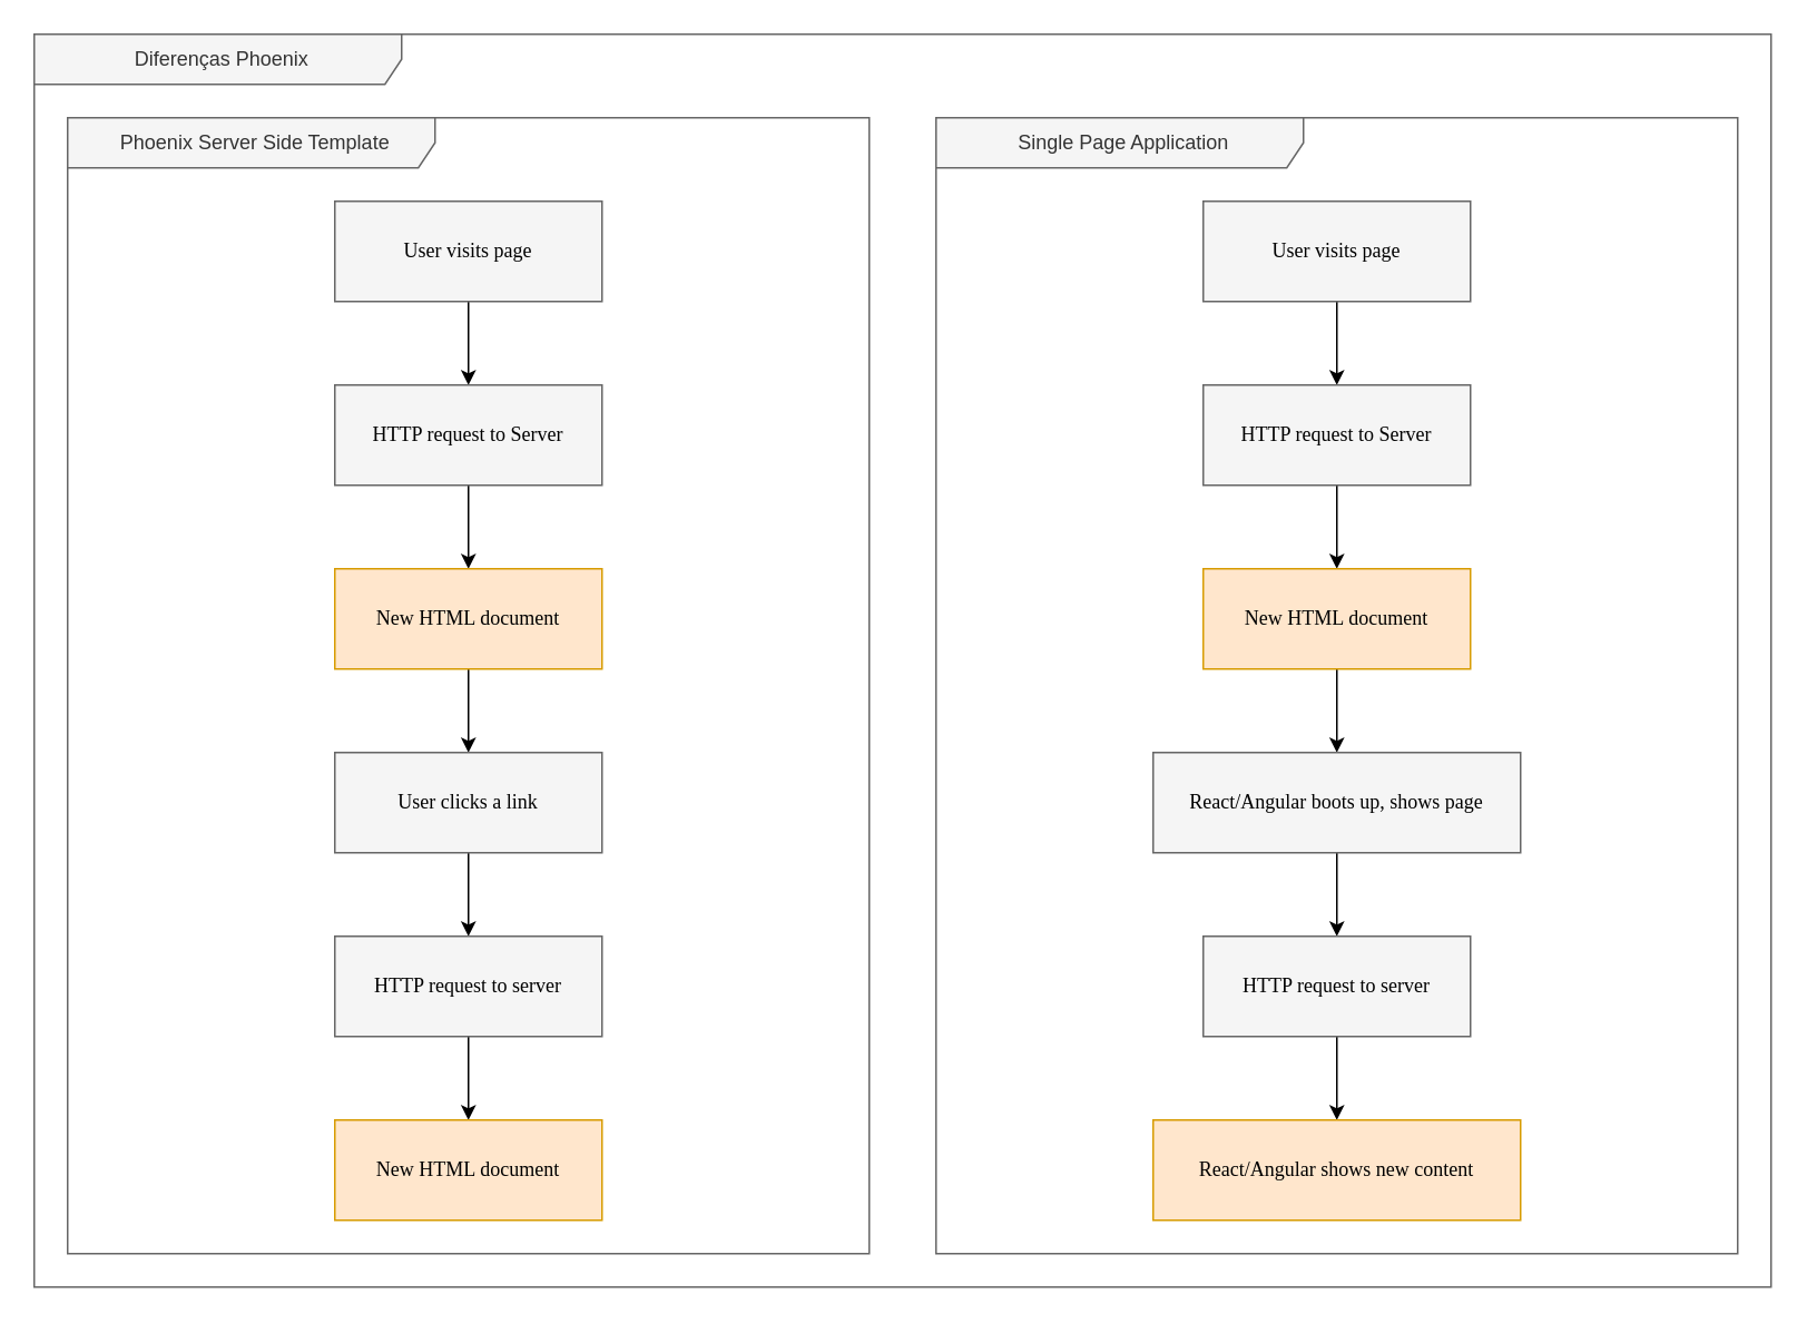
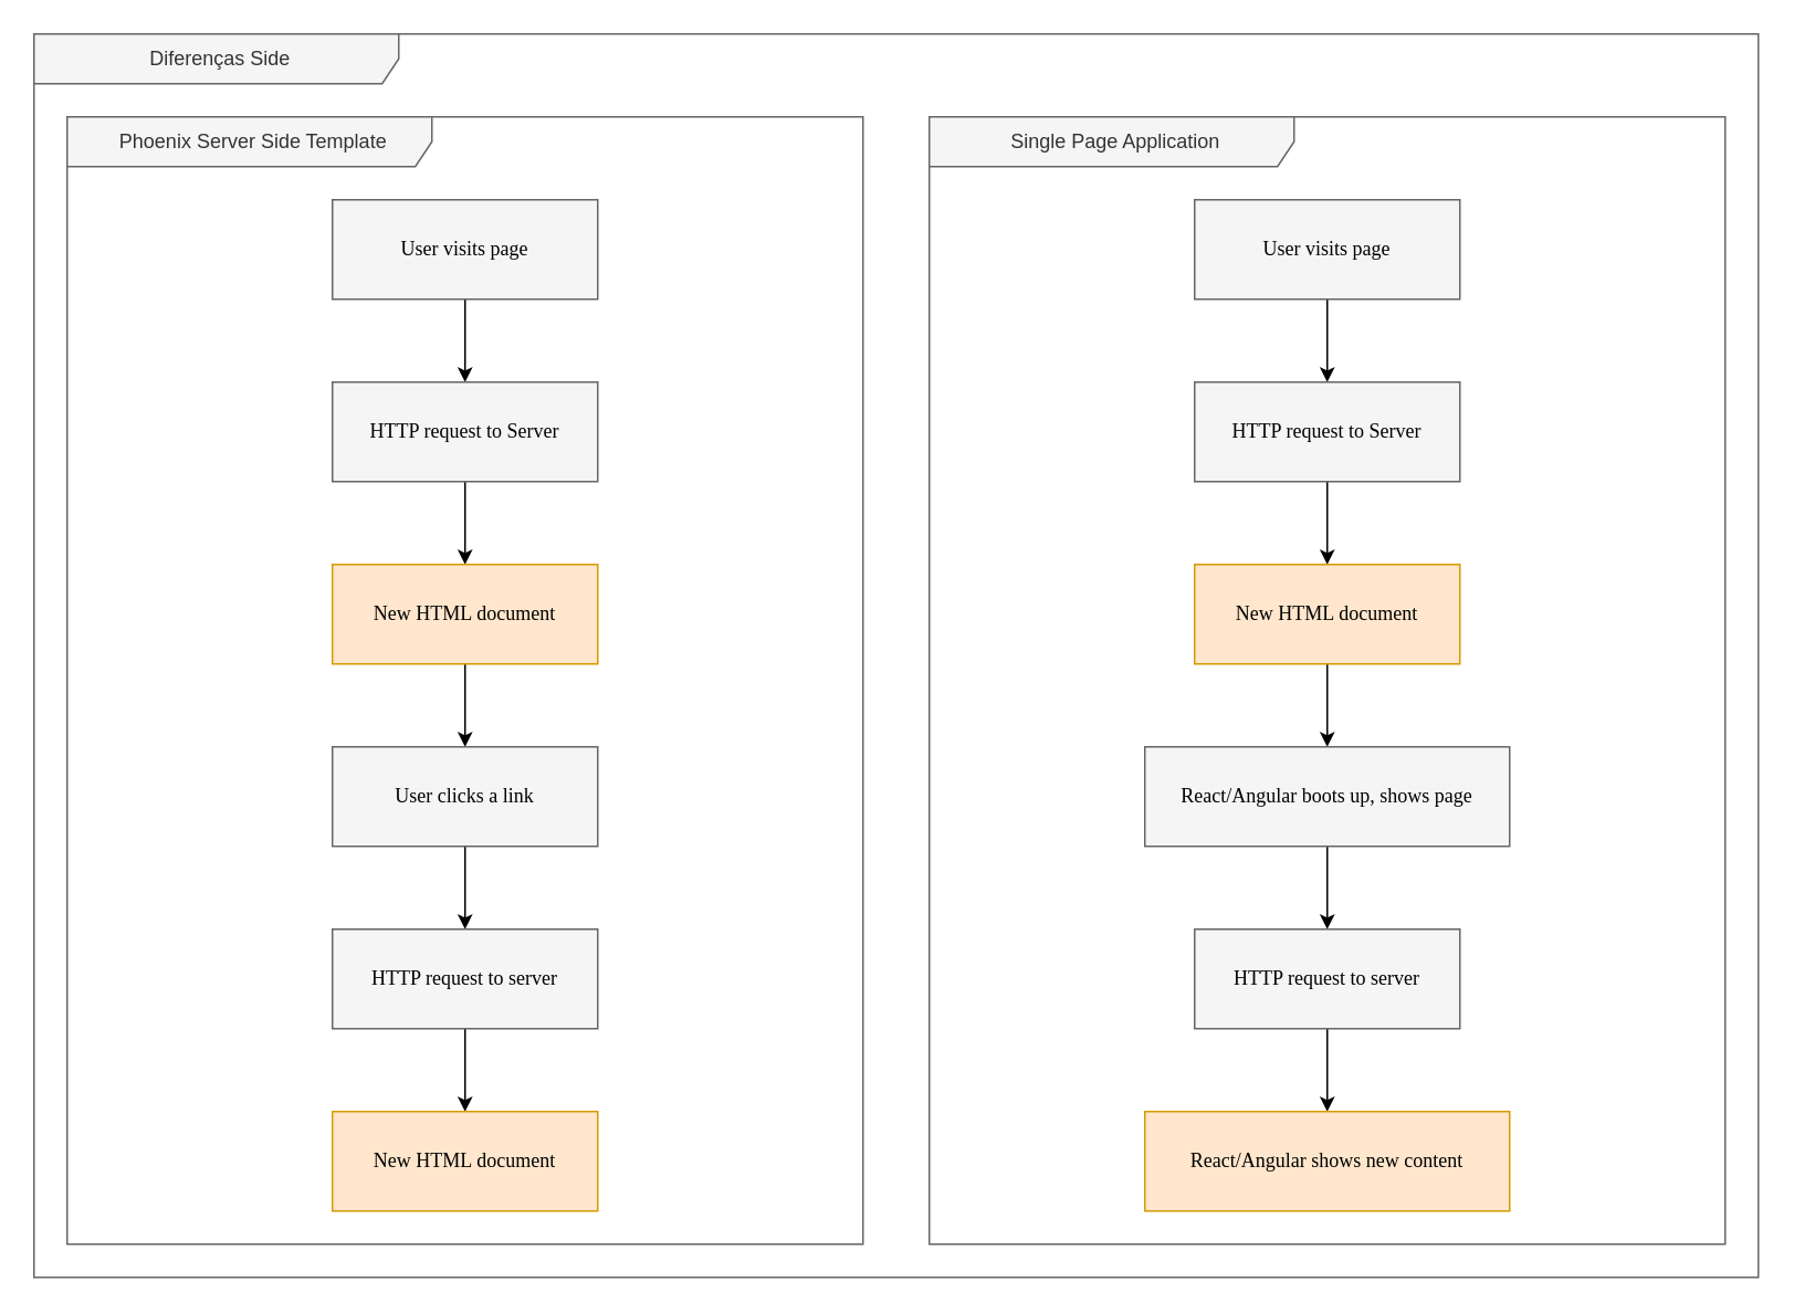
  <mxCell id="0" />
  <mxCell id="1" parent="0" />
  <mxCell id="2" value="Phoenix Server Side Template" style="shape=umlFrame;whiteSpace=wrap;html=1;width=220;height=30;boundedLbl=1;verticalAlign=middle;align=center;spacingLeft=5;rounded=0;sketch=0;fontColor=#333333;strokeColor=#666666;fillColor=#f5f5f5;" parent="1" vertex="1"><mxGeometry x="40" y="70" width="480" height="680" as="geometry" /></mxCell>
  <mxCell id="3" style="edgeStyle=orthogonalEdgeStyle;rounded=1;orthogonalLoop=1;jettySize=auto;html=1;entryX=0.5;entryY=0;entryDx=0;entryDy=0;strokeColor=#000000;" edge="1" parent="1" source="4" target="6"><mxGeometry relative="1" as="geometry" /></mxCell>
  <mxCell id="4" value="User visits page" style="rounded=0;whiteSpace=wrap;html=1;fillColor=#f5f5f5;strokeColor=#666666;fontColor=#000000;fontFamily=Verdana;" parent="1" vertex="1"><mxGeometry x="200" y="120" width="160" height="60" as="geometry" /></mxCell>
  <mxCell id="5" style="edgeStyle=orthogonalEdgeStyle;rounded=1;orthogonalLoop=1;jettySize=auto;html=1;entryX=0.5;entryY=0;entryDx=0;entryDy=0;strokeColor=#000000;" edge="1" parent="1" source="6" target="8"><mxGeometry relative="1" as="geometry" /></mxCell>
  <mxCell id="6" value="HTTP request to Server" style="rounded=0;whiteSpace=wrap;html=1;fillColor=#f5f5f5;strokeColor=#666666;fontColor=#000000;fontFamily=Verdana;" parent="1" vertex="1"><mxGeometry x="200" y="230" width="160" height="60" as="geometry" /></mxCell>
  <mxCell id="7" style="edgeStyle=orthogonalEdgeStyle;rounded=1;orthogonalLoop=1;jettySize=auto;html=1;entryX=0.5;entryY=0;entryDx=0;entryDy=0;strokeColor=#000000;" edge="1" parent="1" source="8" target="10"><mxGeometry relative="1" as="geometry" /></mxCell>
  <mxCell id="8" value="New HTML document" style="rounded=0;whiteSpace=wrap;html=1;fillColor=#ffe6cc;strokeColor=#d79b00;fontFamily=Verdana;fontColor=#000000;" vertex="1" parent="1"><mxGeometry x="200" y="340" width="160" height="60" as="geometry" /></mxCell>
  <mxCell id="9" style="edgeStyle=orthogonalEdgeStyle;rounded=1;orthogonalLoop=1;jettySize=auto;html=1;strokeColor=#000000;" edge="1" parent="1" source="10" target="12"><mxGeometry relative="1" as="geometry" /></mxCell>
  <mxCell id="10" value="User clicks a link" style="rounded=0;whiteSpace=wrap;html=1;fillColor=#f5f5f5;strokeColor=#666666;fontColor=#000000;fontFamily=Verdana;" vertex="1" parent="1"><mxGeometry x="200" y="450" width="160" height="60" as="geometry" /></mxCell>
  <mxCell id="11" style="edgeStyle=orthogonalEdgeStyle;rounded=1;orthogonalLoop=1;jettySize=auto;html=1;strokeColor=#000000;" edge="1" parent="1" source="12" target="13"><mxGeometry relative="1" as="geometry" /></mxCell>
  <mxCell id="12" value="HTTP request to server" style="rounded=0;whiteSpace=wrap;html=1;fillColor=#f5f5f5;strokeColor=#666666;fontColor=#000000;fontFamily=Verdana;" vertex="1" parent="1"><mxGeometry x="200" y="560" width="160" height="60" as="geometry" /></mxCell>
  <mxCell id="13" value="New HTML document" style="rounded=0;whiteSpace=wrap;html=1;fillColor=#ffe6cc;strokeColor=#d79b00;fontFamily=Verdana;fontColor=#000000;" vertex="1" parent="1"><mxGeometry x="200" y="670" width="160" height="60" as="geometry" /></mxCell>
  <mxCell id="14" value="Single Page Application" style="shape=umlFrame;whiteSpace=wrap;html=1;width=220;height=30;boundedLbl=1;verticalAlign=middle;align=center;spacingLeft=5;rounded=0;sketch=0;fontColor=#333333;strokeColor=#666666;fillColor=#f5f5f5;" vertex="1" parent="1"><mxGeometry x="560" y="70" width="480" height="680" as="geometry" /></mxCell>
  <mxCell id="15" style="edgeStyle=orthogonalEdgeStyle;rounded=1;orthogonalLoop=1;jettySize=auto;html=1;entryX=0.5;entryY=0;entryDx=0;entryDy=0;strokeColor=#000000;" edge="1" parent="1" source="16" target="18"><mxGeometry relative="1" as="geometry" /></mxCell>
  <mxCell id="16" value="User visits page" style="rounded=0;whiteSpace=wrap;html=1;fillColor=#f5f5f5;strokeColor=#666666;fontColor=#000000;fontFamily=Verdana;" vertex="1" parent="1"><mxGeometry x="720" y="120" width="160" height="60" as="geometry" /></mxCell>
  <mxCell id="17" style="edgeStyle=orthogonalEdgeStyle;rounded=1;orthogonalLoop=1;jettySize=auto;html=1;entryX=0.5;entryY=0;entryDx=0;entryDy=0;strokeColor=#000000;" edge="1" parent="1" source="18" target="20"><mxGeometry relative="1" as="geometry" /></mxCell>
  <mxCell id="18" value="HTTP request to Server" style="rounded=0;whiteSpace=wrap;html=1;fillColor=#f5f5f5;strokeColor=#666666;fontColor=#000000;fontFamily=Verdana;" vertex="1" parent="1"><mxGeometry x="720" y="230" width="160" height="60" as="geometry" /></mxCell>
  <mxCell id="19" style="edgeStyle=orthogonalEdgeStyle;rounded=1;orthogonalLoop=1;jettySize=auto;html=1;entryX=0.5;entryY=0;entryDx=0;entryDy=0;strokeColor=#000000;" edge="1" parent="1" source="20" target="22"><mxGeometry relative="1" as="geometry" /></mxCell>
  <mxCell id="20" value="New HTML document" style="rounded=0;whiteSpace=wrap;html=1;fillColor=#ffe6cc;strokeColor=#d79b00;fontFamily=Verdana;fontColor=#000000;" vertex="1" parent="1"><mxGeometry x="720" y="340" width="160" height="60" as="geometry" /></mxCell>
  <mxCell id="21" style="edgeStyle=orthogonalEdgeStyle;rounded=1;orthogonalLoop=1;jettySize=auto;html=1;strokeColor=#000000;" edge="1" parent="1" source="22" target="24"><mxGeometry relative="1" as="geometry" /></mxCell>
  <mxCell id="22" value="React/Angular boots up, shows page" style="rounded=0;whiteSpace=wrap;html=1;fillColor=#f5f5f5;strokeColor=#666666;fontColor=#000000;fontFamily=Verdana;" vertex="1" parent="1"><mxGeometry x="690" y="450" width="220" height="60" as="geometry" /></mxCell>
  <mxCell id="23" style="edgeStyle=orthogonalEdgeStyle;rounded=1;orthogonalLoop=1;jettySize=auto;html=1;strokeColor=#000000;" edge="1" parent="1" source="24" target="25"><mxGeometry relative="1" as="geometry" /></mxCell>
  <mxCell id="24" value="HTTP request to server" style="rounded=0;whiteSpace=wrap;html=1;fillColor=#f5f5f5;strokeColor=#666666;fontColor=#000000;fontFamily=Verdana;" vertex="1" parent="1"><mxGeometry x="720" y="560" width="160" height="60" as="geometry" /></mxCell>
  <mxCell id="25" value="React/Angular shows new content" style="rounded=0;whiteSpace=wrap;html=1;fillColor=#ffe6cc;strokeColor=#d79b00;fontFamily=Verdana;fontColor=#000000;" vertex="1" parent="1"><mxGeometry x="690" y="670" width="220" height="60" as="geometry" /></mxCell>
- <mxCell id="26" value="Diferenças Phoenix" style="shape=umlFrame;whiteSpace=wrap;html=1;width=220;height=30;boundedLbl=1;verticalAlign=middle;align=center;spacingLeft=5;rounded=0;sketch=0;fontColor=#333333;strokeColor=#666666;fillColor=#f5f5f5;" vertex="1" parent="1"><mxGeometry x="20" y="20" width="1040" height="750" as="geometry" /></mxCell>
+ <mxCell id="26" value="Diferenças Side" style="shape=umlFrame;whiteSpace=wrap;html=1;width=220;height=30;boundedLbl=1;verticalAlign=middle;align=center;spacingLeft=5;rounded=0;sketch=0;fontColor=#333333;strokeColor=#666666;fillColor=#f5f5f5;" vertex="1" parent="1"><mxGeometry x="20" y="20" width="1040" height="750" as="geometry" /></mxCell>
